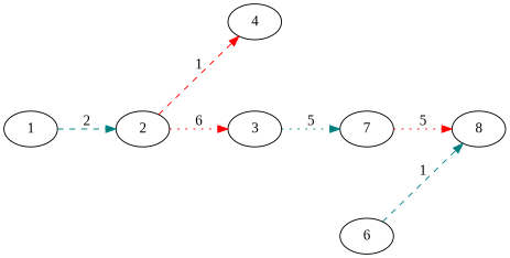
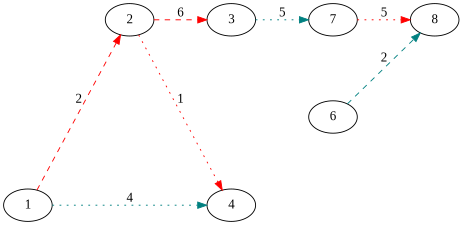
  digraph {
    fontname="Liberation Serif"
    nodesep=1
    rankdir=LR
    ranksep=0.725
    node [fontname="Liberation Serif"]
    edge [color=red fontname="Liberation Serif" style=dashed weight=2]
    1
    2
    4
    3
    7
    6
    8
-   1 -> 2 [color=teal label=2]
-   2 -> 4 [label=1 weight=1]
-   2 -> 3 [label=6 style=dotted weight=6]
+   1 -> 2 [label=2]
+   1 -> 4 [color=teal label=4 style=dotted weight=4]
+   2 -> 4 [label=1 style=dotted weight=1]
+   2 -> 3 [label=6 weight=6]
    3 -> 7 [color=teal label=5 style=dotted weight=5]
    7 -> 8 [label=5 style=dotted weight=3]
-   6 -> 8 [color=teal label=1]
+   6 -> 8 [color=teal label=2]
  }
